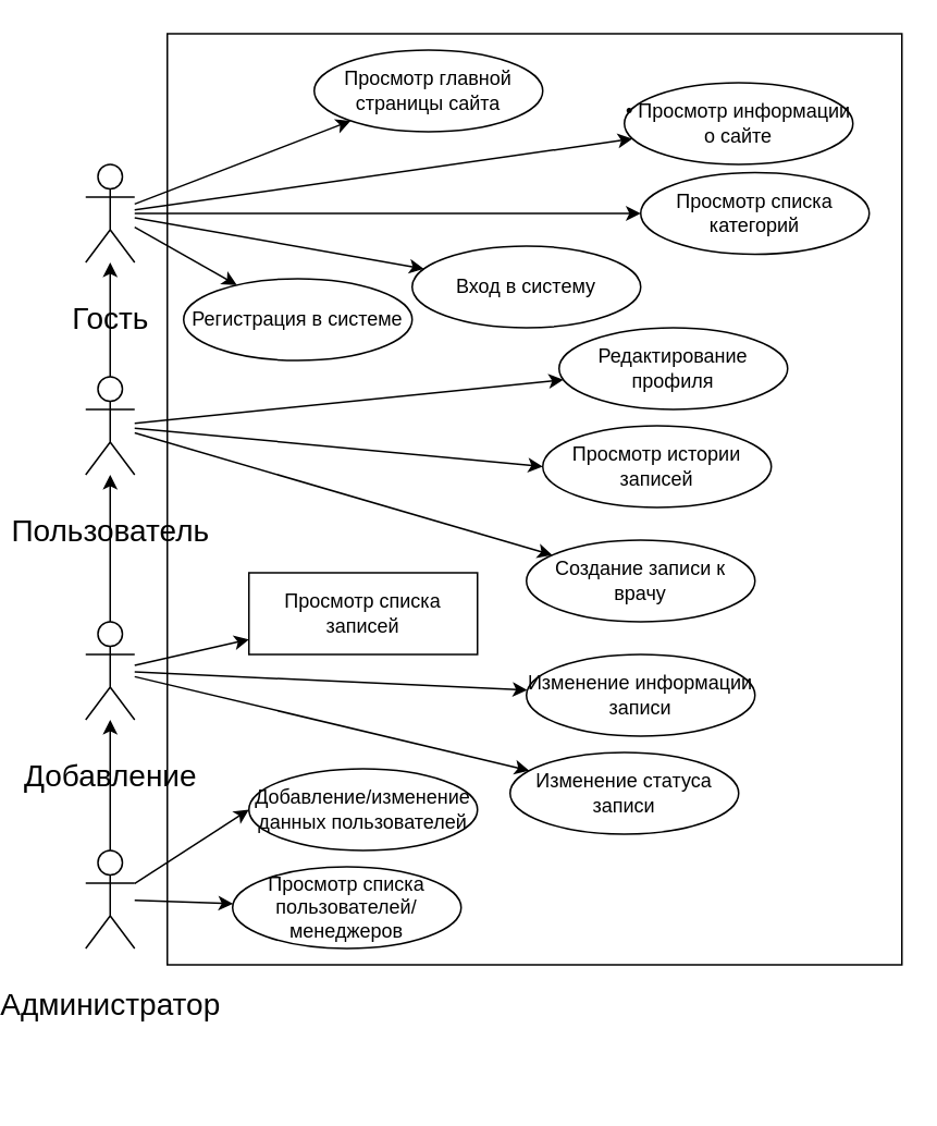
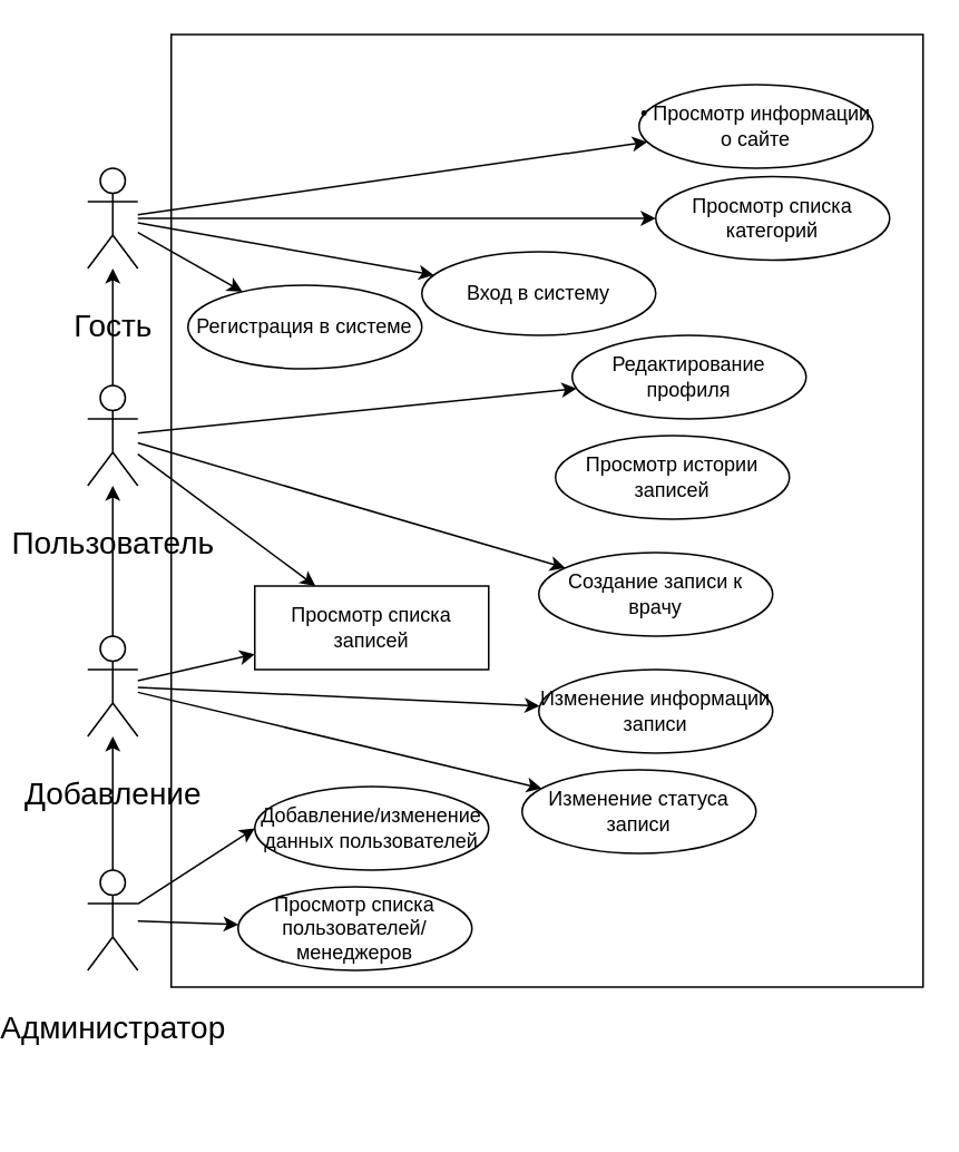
  <mxCell id="0" />
  <mxCell id="1" parent="0" />
  <mxCell id="2" value="" style="rounded=0;whiteSpace=wrap;html=1;fillColor=none;" vertex="1" parent="1"><mxGeometry x="70" y="20" width="450" height="570" as="geometry" /></mxCell>
- <mxCell id="3" style="rounded=0;orthogonalLoop=1;jettySize=auto;html=1;" edge="1" parent="1" source="8" target="23"><mxGeometry relative="1" as="geometry" /></mxCell>
  <mxCell id="4" style="rounded=0;orthogonalLoop=1;jettySize=auto;html=1;" edge="1" parent="1" source="8" target="24"><mxGeometry relative="1" as="geometry" /></mxCell>
  <mxCell id="5" style="rounded=0;orthogonalLoop=1;jettySize=auto;html=1;entryX=0;entryY=0.5;entryDx=0;entryDy=0;" edge="1" parent="1" source="8" target="25"><mxGeometry relative="1" as="geometry" /></mxCell>
  <mxCell id="6" style="rounded=0;orthogonalLoop=1;jettySize=auto;html=1;" edge="1" parent="1" source="8" target="27"><mxGeometry relative="1" as="geometry" /></mxCell>
  <mxCell id="7" style="rounded=0;orthogonalLoop=1;jettySize=auto;html=1;" edge="1" parent="1" source="8" target="26"><mxGeometry relative="1" as="geometry" /></mxCell>
  <mxCell id="8" value="&#10;&lt;span style=&quot;font-size:14.0pt;line-height:150%;&#10;font-family:&amp;quot;Times New Roman&amp;quot;,serif;mso-fareast-font-family:Calibri;mso-fareast-theme-font:&#10;minor-latin;mso-bidi-theme-font:minor-bidi;mso-ansi-language:RU;mso-fareast-language:&#10;EN-US;mso-bidi-language:AR-SA&quot;&gt;Гость&lt;/span&gt;&#10;&#10;&#10;&#10;" style="shape=umlActor;verticalLabelPosition=bottom;verticalAlign=top;html=1;outlineConnect=0;" vertex="1" parent="1"><mxGeometry x="20" y="100" width="30" height="60" as="geometry" /></mxCell>
  <mxCell id="9" style="edgeStyle=orthogonalEdgeStyle;rounded=0;orthogonalLoop=1;jettySize=auto;html=1;" edge="1" parent="1" source="13" target="18"><mxGeometry relative="1" as="geometry" /></mxCell>
  <mxCell id="10" style="rounded=0;orthogonalLoop=1;jettySize=auto;html=1;" edge="1" parent="1" source="13" target="32"><mxGeometry relative="1" as="geometry" /></mxCell>
  <mxCell id="11" style="rounded=0;orthogonalLoop=1;jettySize=auto;html=1;" edge="1" parent="1" source="13" target="31"><mxGeometry relative="1" as="geometry" /></mxCell>
  <mxCell id="12" style="rounded=0;orthogonalLoop=1;jettySize=auto;html=1;" edge="1" parent="1" source="13" target="33"><mxGeometry relative="1" as="geometry" /></mxCell>
  <mxCell id="13" value="&#10;&lt;span style=&quot;font-size:14.0pt;line-height:150%;&#10;font-family:&amp;quot;Times New Roman&amp;quot;,serif;mso-fareast-font-family:Calibri;mso-fareast-theme-font:&#10;minor-latin;mso-bidi-theme-font:minor-bidi;mso-ansi-language:RU;mso-fareast-language:&#10;EN-US;mso-bidi-language:AR-SA&quot;&gt;Добавление&lt;/span&gt;&#10;&#10;&#10;&#10;" style="shape=umlActor;verticalLabelPosition=bottom;verticalAlign=top;html=1;outlineConnect=0;" vertex="1" parent="1"><mxGeometry x="20" y="380" width="30" height="60" as="geometry" /></mxCell>
  <mxCell id="14" style="edgeStyle=orthogonalEdgeStyle;rounded=0;orthogonalLoop=1;jettySize=auto;html=1;" edge="1" parent="1" source="18" target="8"><mxGeometry relative="1" as="geometry" /></mxCell>
  <mxCell id="15" style="rounded=0;orthogonalLoop=1;jettySize=auto;html=1;" edge="1" parent="1" source="18" target="29"><mxGeometry relative="1" as="geometry" /></mxCell>
- <mxCell id="16" style="rounded=0;orthogonalLoop=1;jettySize=auto;html=1;entryX=0;entryY=0.5;entryDx=0;entryDy=0;" edge="1" parent="1" source="18" target="30"><mxGeometry relative="1" as="geometry" /></mxCell>
+ <mxCell id="16" style="rounded=0;orthogonalLoop=1;jettySize=auto;html=1;" edge="1" parent="1" source="18" target="32"><mxGeometry relative="1" as="geometry" /></mxCell>
  <mxCell id="17" style="rounded=0;orthogonalLoop=1;jettySize=auto;html=1;" edge="1" parent="1" source="18" target="28"><mxGeometry relative="1" as="geometry" /></mxCell>
  <mxCell id="18" value="&#10;&lt;span style=&quot;font-size:14.0pt;line-height:150%;&#10;font-family:&amp;quot;Times New Roman&amp;quot;,serif;mso-fareast-font-family:Calibri;mso-fareast-theme-font:&#10;minor-latin;mso-bidi-theme-font:minor-bidi;mso-ansi-language:RU;mso-fareast-language:&#10;EN-US;mso-bidi-language:AR-SA&quot;&gt;Пользователь &lt;/span&gt;&#10;&#10;&#10;&#10;" style="shape=umlActor;verticalLabelPosition=bottom;verticalAlign=top;html=1;outlineConnect=0;" vertex="1" parent="1"><mxGeometry x="20" y="230" width="30" height="60" as="geometry" /></mxCell>
  <mxCell id="19" style="edgeStyle=orthogonalEdgeStyle;rounded=0;orthogonalLoop=1;jettySize=auto;html=1;" edge="1" parent="1" source="22" target="13"><mxGeometry relative="1" as="geometry" /></mxCell>
  <mxCell id="20" style="rounded=0;orthogonalLoop=1;jettySize=auto;html=1;entryX=0;entryY=0.5;entryDx=0;entryDy=0;" edge="1" parent="1" source="22" target="35"><mxGeometry relative="1" as="geometry" /></mxCell>
  <mxCell id="21" style="rounded=0;orthogonalLoop=1;jettySize=auto;html=1;" edge="1" parent="1" source="22" target="34"><mxGeometry relative="1" as="geometry" /></mxCell>
  <mxCell id="22" value="&#10;&lt;span style=&quot;font-size:14.0pt;line-height:150%;&#10;font-family:&amp;quot;Times New Roman&amp;quot;,serif;mso-fareast-font-family:Calibri;mso-fareast-theme-font:&#10;minor-latin;mso-bidi-theme-font:minor-bidi;mso-ansi-language:RU;mso-fareast-language:&#10;EN-US;mso-bidi-language:AR-SA&quot;&gt;Администратор&lt;/span&gt;&#10;&#10;&#10;&#10;" style="shape=umlActor;verticalLabelPosition=bottom;verticalAlign=top;html=1;outlineConnect=0;" vertex="1" parent="1"><mxGeometry x="20" y="520" width="30" height="60" as="geometry" /></mxCell>
- <mxCell id="23" value="&lt;span&gt;Просмотр главной страницы сайта&lt;/span&gt;" style="ellipse;whiteSpace=wrap;html=1;" vertex="1" parent="1"><mxGeometry x="160" y="30" width="140" height="50" as="geometry" /></mxCell>
  <mxCell id="24" value="• Просмотр информации о сайте" style="ellipse;whiteSpace=wrap;html=1;" vertex="1" parent="1"><mxGeometry x="350" y="50" width="140" height="50" as="geometry" /></mxCell>
  <mxCell id="25" value="Просмотр списка категорий" style="ellipse;whiteSpace=wrap;html=1;" vertex="1" parent="1"><mxGeometry x="360" y="105" width="140" height="50" as="geometry" /></mxCell>
  <mxCell id="26" value="Регистрация в системе" style="ellipse;whiteSpace=wrap;html=1;" vertex="1" parent="1"><mxGeometry x="80" y="170" width="140" height="50" as="geometry" /></mxCell>
  <mxCell id="27" value="Вход в систему" style="ellipse;whiteSpace=wrap;html=1;" vertex="1" parent="1"><mxGeometry x="220" y="150" width="140" height="50" as="geometry" /></mxCell>
  <mxCell id="28" value="Редактирование профиля" style="ellipse;whiteSpace=wrap;html=1;" vertex="1" parent="1"><mxGeometry x="310" y="200" width="140" height="50" as="geometry" /></mxCell>
  <mxCell id="29" value="Создание записи к врачу" style="ellipse;whiteSpace=wrap;html=1;" vertex="1" parent="1"><mxGeometry x="290" y="330" width="140" height="50" as="geometry" /></mxCell>
  <mxCell id="30" value="Просмотр истории записей" style="ellipse;whiteSpace=wrap;html=1;" vertex="1" parent="1"><mxGeometry x="300" y="260" width="140" height="50" as="geometry" /></mxCell>
  <mxCell id="31" value="Изменение информации записи" style="ellipse;whiteSpace=wrap;html=1;" vertex="1" parent="1"><mxGeometry x="290" y="400" width="140" height="50" as="geometry" /></mxCell>
  <mxCell id="32" value="Просмотр списка записей" style="whiteSpace=wrap;html=1;rounded=0;" vertex="1" parent="1"><mxGeometry x="120" y="350" width="140" height="50" as="geometry" /></mxCell>
  <mxCell id="33" value="Изменение статуса записи" style="ellipse;whiteSpace=wrap;html=1;" vertex="1" parent="1"><mxGeometry x="280" y="460" width="140" height="50" as="geometry" /></mxCell>
  <mxCell id="34" value="Просмотр списка пользователей/менеджеров" style="ellipse;whiteSpace=wrap;html=1;" vertex="1" parent="1"><mxGeometry x="110" y="530" width="140" height="50" as="geometry" /></mxCell>
  <mxCell id="35" value="Добавление/изменение данных пользователей" style="ellipse;whiteSpace=wrap;html=1;" vertex="1" parent="1"><mxGeometry x="120" y="470" width="140" height="50" as="geometry" /></mxCell>
